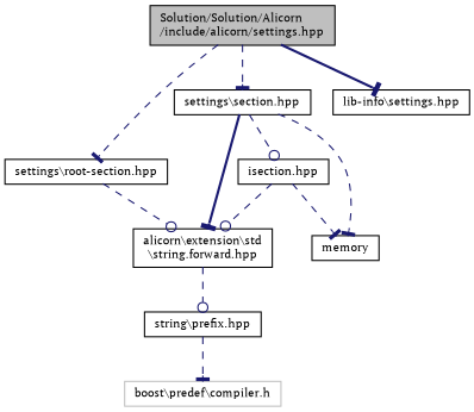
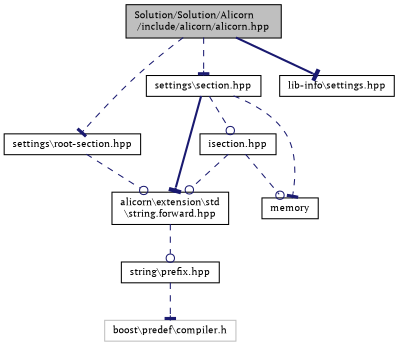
  digraph {
    fontname="PT Serif"
    node [color=black fillcolor=white fontname="PT Serif" fontsize=10 shape=record style=filled]
    edge [arrowhead=tee color=midnightblue fontname="PT Serif" fontsize=10 labelfontname=Verdana labelfontsize=10 style=dashed]
-   n1 [fillcolor=grey75 fontcolor=black height=0.2 label="Solution/Solution/Alicorn\l/include/alicorn/settings.hpp" width=0.4]
+   n1 [fillcolor=grey75 fontcolor=black height=0.2 label="Solution/Solution/Alicorn\l/include/alicorn/alicorn.hpp" width=0.4]
    n2 [height=0.2 label="settings\\root-section.hpp" width=0.4]
    n3 [height=0.2 label="settings\\section.hpp" width=0.4]
    n4 [height=0.2 label="lib-info\\settings.hpp" width=0.4]
    n5 [height=0.2 label="alicorn\\extension\\std\l\\string.forward.hpp" width=0.4]
    n6 [height=0.2 label=memory width=0.4]
    n7 [height=0.2 label="isection.hpp" width=0.4]
    n8 [height=0.2 label="string\\prefix.hpp" width=0.4]
    n9 [color=grey75 height=0.2 label="boost\\predef\\compiler.h" width=0.4]
    n1 -> n2
    n1 -> n3
    n1 -> n4 [style=bold]
    n2 -> n5 [arrowhead=odot]
    n3 -> n5 [style=bold]
    n3 -> n6
    n3 -> n7 [arrowhead=odot]
    n5 -> n8 [arrowhead=odot]
    n7 -> n5 [arrowhead=odot]
-   n7 -> n6
+   n7 -> n6 [arrowhead=odot]
    n8 -> n9
  }
